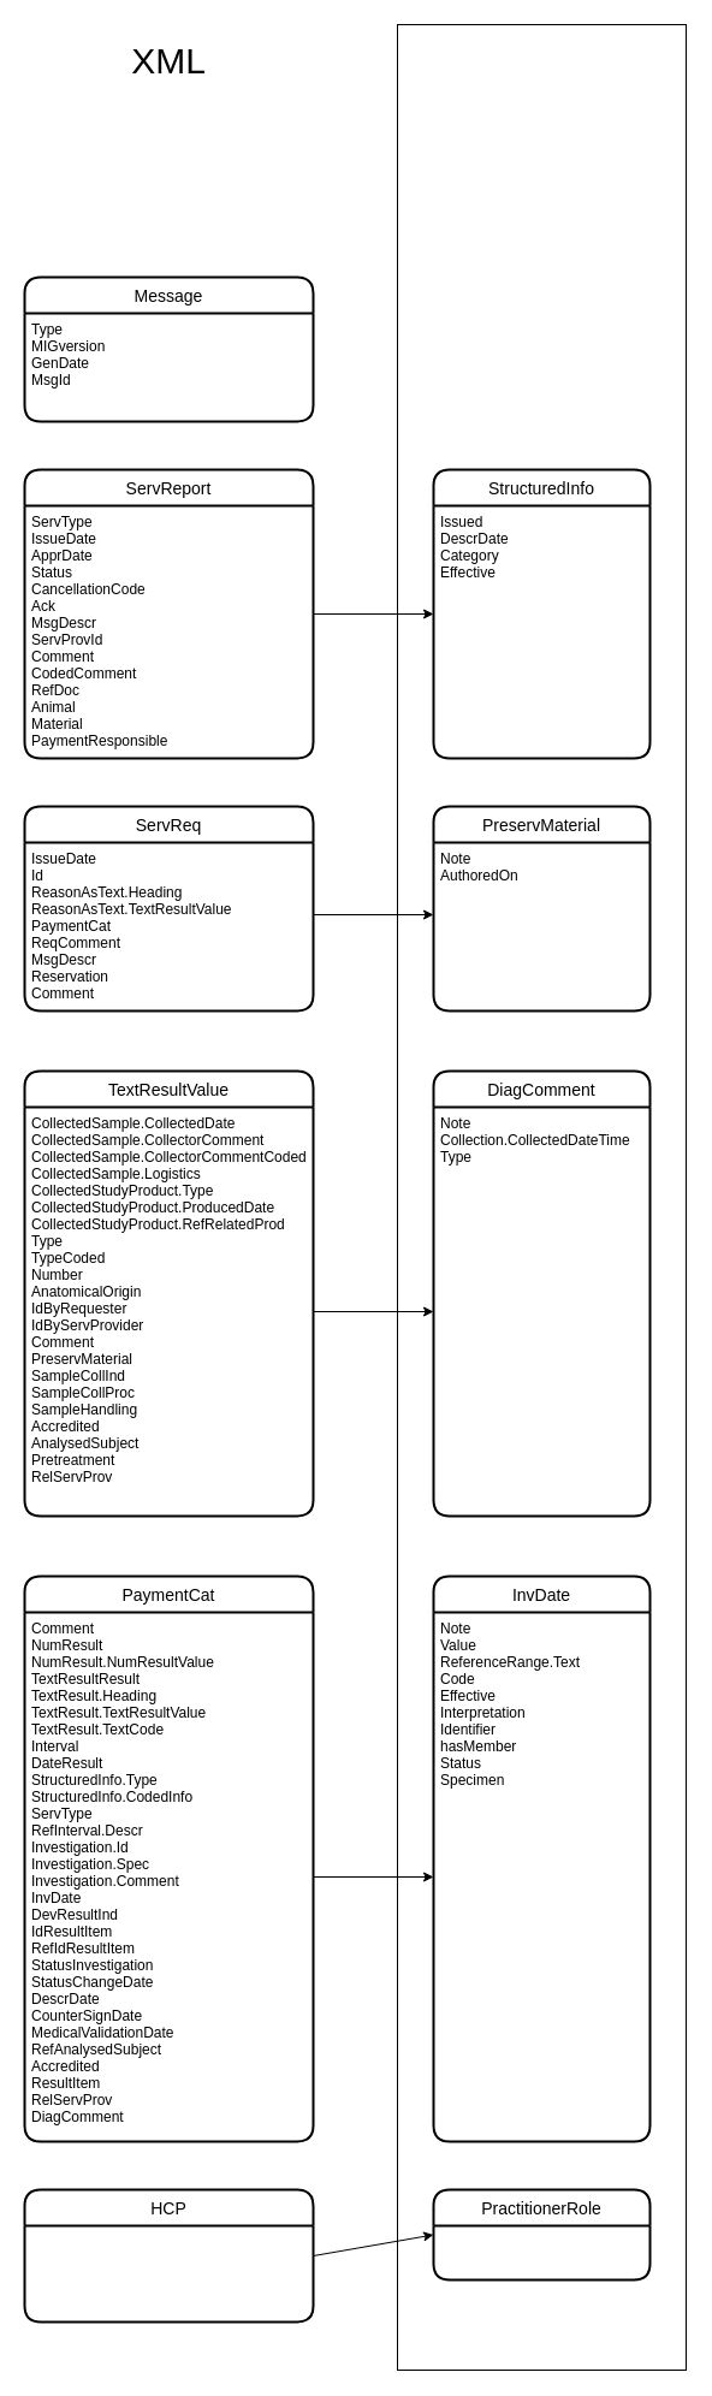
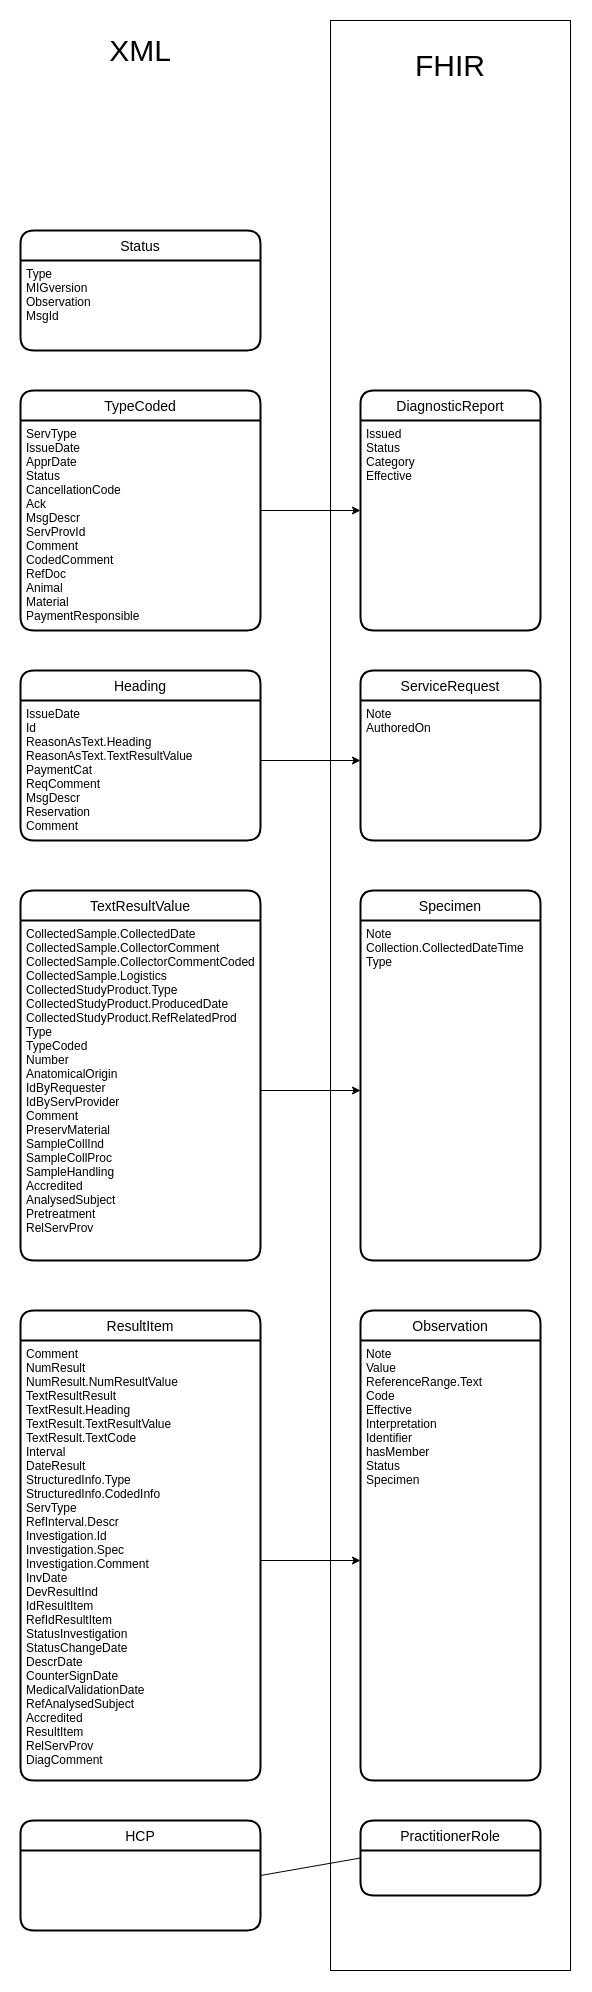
  <mxCell id="0" />
  <mxCell id="1" parent="0" />
  <mxCell id="2" value="" style="rounded=0;whiteSpace=wrap;html=1;fontSize=30;strokeWidth=1;" parent="1" vertex="1"><mxGeometry x="330" y="20" width="240" height="1950" as="geometry" /></mxCell>
- <mxCell id="3" value="Message" style="swimlane;childLayout=stackLayout;horizontal=1;startSize=30;horizontalStack=0;rounded=1;fontSize=14;fontStyle=0;strokeWidth=2;resizeParent=0;resizeLast=1;shadow=0;dashed=0;align=center;" parent="1" vertex="1"><mxGeometry x="20" y="230" width="240" height="120" as="geometry" /></mxCell>
- <mxCell id="4" value="Type&#10;MIGversion&#10;GenDate&#10;MsgId    " style="align=left;strokeColor=none;fillColor=none;spacingLeft=4;fontSize=12;verticalAlign=top;resizable=0;rotatable=0;part=1;" parent="3" vertex="1"><mxGeometry y="30" width="240" height="90" as="geometry" /></mxCell>
- <mxCell id="5" value="ServReport" style="swimlane;childLayout=stackLayout;horizontal=1;startSize=30;horizontalStack=0;rounded=1;fontSize=14;fontStyle=0;strokeWidth=2;resizeParent=0;resizeLast=1;shadow=0;dashed=0;align=center;" parent="1" vertex="1"><mxGeometry x="20" y="390" width="240" height="240" as="geometry" /></mxCell>
+ <mxCell id="3" value="Status" style="swimlane;childLayout=stackLayout;horizontal=1;startSize=30;horizontalStack=0;rounded=1;fontSize=14;fontStyle=0;strokeWidth=2;resizeParent=0;resizeLast=1;shadow=0;dashed=0;align=center;" parent="1" vertex="1"><mxGeometry x="20" y="230" width="240" height="120" as="geometry" /></mxCell>
+ <mxCell id="4" value="Type&#10;MIGversion&#10;Observation&#10;MsgId    " style="align=left;strokeColor=none;fillColor=none;spacingLeft=4;fontSize=12;verticalAlign=top;resizable=0;rotatable=0;part=1;" parent="3" vertex="1"><mxGeometry y="30" width="240" height="90" as="geometry" /></mxCell>
+ <mxCell id="5" value="TypeCoded" style="swimlane;childLayout=stackLayout;horizontal=1;startSize=30;horizontalStack=0;rounded=1;fontSize=14;fontStyle=0;strokeWidth=2;resizeParent=0;resizeLast=1;shadow=0;dashed=0;align=center;" parent="1" vertex="1"><mxGeometry x="20" y="390" width="240" height="240" as="geometry" /></mxCell>
  <mxCell id="6" value="ServType&#10;IssueDate&#10;ApprDate&#10;Status&#10;CancellationCode&#10;Ack&#10;MsgDescr&#10;ServProvId&#10;Comment&#10;CodedComment&#10;RefDoc&#10;Animal&#10;Material&#10;PaymentResponsible" style="align=left;strokeColor=none;fillColor=none;spacingLeft=4;fontSize=12;verticalAlign=top;resizable=0;rotatable=0;part=1;" parent="5" vertex="1"><mxGeometry y="30" width="240" height="210" as="geometry" /></mxCell>
- <mxCell id="7" value="StructuredInfo" style="swimlane;childLayout=stackLayout;horizontal=1;startSize=30;horizontalStack=0;rounded=1;fontSize=14;fontStyle=0;strokeWidth=2;resizeParent=0;resizeLast=1;shadow=0;dashed=0;align=center;" parent="1" vertex="1"><mxGeometry x="360" y="390" width="180" height="240" as="geometry" /></mxCell>
- <mxCell id="8" value="Issued&#10;DescrDate&#10;Category&#10;Effective&#10;" style="align=left;strokeColor=none;fillColor=none;spacingLeft=4;fontSize=12;verticalAlign=top;resizable=0;rotatable=0;part=1;" parent="7" vertex="1"><mxGeometry y="30" width="180" height="210" as="geometry" /></mxCell>
- <mxCell id="9" value="ServReq" style="swimlane;childLayout=stackLayout;horizontal=1;startSize=30;horizontalStack=0;rounded=1;fontSize=14;fontStyle=0;strokeWidth=2;resizeParent=0;resizeLast=1;shadow=0;dashed=0;align=center;" parent="1" vertex="1"><mxGeometry x="20" y="670" width="240" height="170" as="geometry" /></mxCell>
+ <mxCell id="7" value="DiagnosticReport" style="swimlane;childLayout=stackLayout;horizontal=1;startSize=30;horizontalStack=0;rounded=1;fontSize=14;fontStyle=0;strokeWidth=2;resizeParent=0;resizeLast=1;shadow=0;dashed=0;align=center;" parent="1" vertex="1"><mxGeometry x="360" y="390" width="180" height="240" as="geometry" /></mxCell>
+ <mxCell id="8" value="Issued&#10;Status&#10;Category&#10;Effective&#10;" style="align=left;strokeColor=none;fillColor=none;spacingLeft=4;fontSize=12;verticalAlign=top;resizable=0;rotatable=0;part=1;" parent="7" vertex="1"><mxGeometry y="30" width="180" height="210" as="geometry" /></mxCell>
+ <mxCell id="9" value="Heading" style="swimlane;childLayout=stackLayout;horizontal=1;startSize=30;horizontalStack=0;rounded=1;fontSize=14;fontStyle=0;strokeWidth=2;resizeParent=0;resizeLast=1;shadow=0;dashed=0;align=center;" parent="1" vertex="1"><mxGeometry x="20" y="670" width="240" height="170" as="geometry" /></mxCell>
  <mxCell id="10" value="IssueDate &#10;Id&#10;ReasonAsText.Heading &#10;ReasonAsText.TextResultValue &#10;PaymentCat &#10;ReqComment &#10;MsgDescr &#10;Reservation&#10;Comment " style="align=left;strokeColor=none;fillColor=none;spacingLeft=4;fontSize=12;verticalAlign=top;resizable=0;rotatable=0;part=1;" parent="9" vertex="1"><mxGeometry y="30" width="240" height="140" as="geometry" /></mxCell>
- <mxCell id="11" value="PreservMaterial" style="swimlane;childLayout=stackLayout;horizontal=1;startSize=30;horizontalStack=0;rounded=1;fontSize=14;fontStyle=0;strokeWidth=2;resizeParent=0;resizeLast=1;shadow=0;dashed=0;align=center;" parent="1" vertex="1"><mxGeometry x="360" y="670" width="180" height="170" as="geometry" /></mxCell>
+ <mxCell id="11" value="ServiceRequest" style="swimlane;childLayout=stackLayout;horizontal=1;startSize=30;horizontalStack=0;rounded=1;fontSize=14;fontStyle=0;strokeWidth=2;resizeParent=0;resizeLast=1;shadow=0;dashed=0;align=center;" parent="1" vertex="1"><mxGeometry x="360" y="670" width="180" height="170" as="geometry" /></mxCell>
  <mxCell id="12" value="Note&#10;AuthoredOn&#10;" style="align=left;strokeColor=none;fillColor=none;spacingLeft=4;fontSize=12;verticalAlign=top;resizable=0;rotatable=0;part=1;" parent="11" vertex="1"><mxGeometry y="30" width="180" height="140" as="geometry" /></mxCell>
  <mxCell id="13" value="TextResultValue" style="swimlane;childLayout=stackLayout;horizontal=1;startSize=30;horizontalStack=0;rounded=1;fontSize=14;fontStyle=0;strokeWidth=2;resizeParent=0;resizeLast=1;shadow=0;dashed=0;align=center;" parent="1" vertex="1"><mxGeometry x="20" y="890" width="240" height="370" as="geometry" /></mxCell>
  <mxCell id="14" value="CollectedSample.CollectedDate&#10;CollectedSample.CollectorComment&#10;CollectedSample.CollectorCommentCoded&#10;CollectedSample.Logistics&#10;CollectedStudyProduct.Type&#10;CollectedStudyProduct.ProducedDate&#10;CollectedStudyProduct.RefRelatedProd&#10;Type&#10;TypeCoded&#10;Number&#10;AnatomicalOrigin&#10;IdByRequester&#10;IdByServProvider&#10;Comment&#10;PreservMaterial&#10;SampleCollInd&#10;SampleCollProc&#10;SampleHandling&#10;Accredited&#10;AnalysedSubject&#10;Pretreatment&#10;RelServProv" style="align=left;strokeColor=none;fillColor=none;spacingLeft=4;fontSize=12;verticalAlign=top;resizable=0;rotatable=0;part=1;" parent="13" vertex="1"><mxGeometry y="30" width="240" height="340" as="geometry" /></mxCell>
- <mxCell id="15" value="DiagComment" style="swimlane;childLayout=stackLayout;horizontal=1;startSize=30;horizontalStack=0;rounded=1;fontSize=14;fontStyle=0;strokeWidth=2;resizeParent=0;resizeLast=1;shadow=0;dashed=0;align=center;" parent="1" vertex="1"><mxGeometry x="360" y="890" width="180" height="370" as="geometry" /></mxCell>
+ <mxCell id="15" value="Specimen" style="swimlane;childLayout=stackLayout;horizontal=1;startSize=30;horizontalStack=0;rounded=1;fontSize=14;fontStyle=0;strokeWidth=2;resizeParent=0;resizeLast=1;shadow=0;dashed=0;align=center;" parent="1" vertex="1"><mxGeometry x="360" y="890" width="180" height="370" as="geometry" /></mxCell>
  <mxCell id="16" value="Note&#10;Collection.CollectedDateTime&#10;Type&#10;" style="align=left;strokeColor=none;fillColor=none;spacingLeft=4;fontSize=12;verticalAlign=top;resizable=0;rotatable=0;part=1;" parent="15" vertex="1"><mxGeometry y="30" width="180" height="340" as="geometry" /></mxCell>
- <mxCell id="17" value="PaymentCat" style="swimlane;childLayout=stackLayout;horizontal=1;startSize=30;horizontalStack=0;rounded=1;fontSize=14;fontStyle=0;strokeWidth=2;resizeParent=0;resizeLast=1;shadow=0;dashed=0;align=center;" parent="1" vertex="1"><mxGeometry x="20" y="1310" width="240" height="470" as="geometry" /></mxCell>
+ <mxCell id="17" value="ResultItem" style="swimlane;childLayout=stackLayout;horizontal=1;startSize=30;horizontalStack=0;rounded=1;fontSize=14;fontStyle=0;strokeWidth=2;resizeParent=0;resizeLast=1;shadow=0;dashed=0;align=center;" parent="1" vertex="1"><mxGeometry x="20" y="1310" width="240" height="470" as="geometry" /></mxCell>
  <mxCell id="18" value="Comment&#10;NumResult&#10;NumResult.NumResultValue&#10;TextResultResult&#10;TextResult.Heading&#10;TextResult.TextResultValue&#10;TextResult.TextCode&#10;Interval&#10;DateResult&#10;StructuredInfo.Type&#10;StructuredInfo.CodedInfo&#10;ServType&#10;RefInterval.Descr&#10;Investigation.Id&#10;Investigation.Spec&#10;Investigation.Comment&#10;InvDate&#10;DevResultInd&#10;IdResultItem&#10;RefIdResultItem&#10;StatusInvestigation&#10;StatusChangeDate&#10;DescrDate&#10;CounterSignDate&#10;MedicalValidationDate&#10;RefAnalysedSubject&#10;Accredited&#10;ResultItem&#10;RelServProv&#10;DiagComment" style="align=left;strokeColor=none;fillColor=none;spacingLeft=4;fontSize=12;verticalAlign=top;resizable=0;rotatable=0;part=1;" parent="17" vertex="1"><mxGeometry y="30" width="240" height="440" as="geometry" /></mxCell>
- <mxCell id="19" value="InvDate" style="swimlane;childLayout=stackLayout;horizontal=1;startSize=30;horizontalStack=0;rounded=1;fontSize=14;fontStyle=0;strokeWidth=2;resizeParent=0;resizeLast=1;shadow=0;dashed=0;align=center;" parent="1" vertex="1"><mxGeometry x="360" y="1310" width="180" height="470" as="geometry" /></mxCell>
+ <mxCell id="19" value="Observation" style="swimlane;childLayout=stackLayout;horizontal=1;startSize=30;horizontalStack=0;rounded=1;fontSize=14;fontStyle=0;strokeWidth=2;resizeParent=0;resizeLast=1;shadow=0;dashed=0;align=center;" parent="1" vertex="1"><mxGeometry x="360" y="1310" width="180" height="470" as="geometry" /></mxCell>
  <mxCell id="20" value="Note&#10;Value&#10;ReferenceRange.Text&#10;Code&#10;Effective&#10;Interpretation&#10;Identifier&#10;hasMember&#10;Status&#10;Specimen&#10;" style="align=left;strokeColor=none;fillColor=none;spacingLeft=4;fontSize=12;verticalAlign=top;resizable=0;rotatable=0;part=1;" parent="19" vertex="1"><mxGeometry y="30" width="180" height="440" as="geometry" /></mxCell>
  <mxCell id="21" value="" style="endArrow=classic;html=1;rounded=0;entryX=0;entryY=0.5;entryDx=0;entryDy=0;" parent="1" target="7" edge="1"><mxGeometry width="50" height="50" relative="1" as="geometry"><mxPoint x="260" y="510" as="sourcePoint" /><mxPoint x="220" y="460" as="targetPoint" /></mxGeometry></mxCell>
  <mxCell id="22" value="" style="endArrow=classic;html=1;rounded=0;" parent="1" edge="1"><mxGeometry width="50" height="50" relative="1" as="geometry"><mxPoint x="260" y="760" as="sourcePoint" /><mxPoint x="360" y="760" as="targetPoint" /></mxGeometry></mxCell>
  <mxCell id="23" value="" style="endArrow=classic;html=1;rounded=0;entryX=0;entryY=0.5;entryDx=0;entryDy=0;" parent="1" edge="1" target="16"><mxGeometry width="50" height="50" relative="1" as="geometry"><mxPoint x="260" y="1090" as="sourcePoint" /><mxPoint x="360" y="1070" as="targetPoint" /></mxGeometry></mxCell>
  <mxCell id="24" value="" style="endArrow=classic;html=1;rounded=0;entryX=0;entryY=0.5;entryDx=0;entryDy=0;exitX=1;exitY=0.5;exitDx=0;exitDy=0;" parent="1" edge="1" target="20" source="18"><mxGeometry width="50" height="50" relative="1" as="geometry"><mxPoint x="260" y="1710" as="sourcePoint" /><mxPoint x="360" y="1710" as="targetPoint" /></mxGeometry></mxCell>
  <mxCell id="25" value="XML" style="text;html=1;strokeColor=none;fillColor=none;align=center;verticalAlign=middle;whiteSpace=wrap;rounded=0;strokeWidth=1;fontSize=30;" parent="1" vertex="1"><mxGeometry x="110" y="35" width="60" height="30" as="geometry" /></mxCell>
+ <mxCell id="26" value="FHIR" style="text;html=1;strokeColor=none;fillColor=none;align=center;verticalAlign=middle;whiteSpace=wrap;rounded=0;fontSize=30;" parent="1" vertex="1"><mxGeometry x="420" y="50" width="60" height="30" as="geometry" /></mxCell>
  <mxCell id="27" value="HCP" style="swimlane;childLayout=stackLayout;horizontal=1;startSize=30;horizontalStack=0;rounded=1;fontSize=14;fontStyle=0;strokeWidth=2;resizeParent=0;resizeLast=1;shadow=0;dashed=0;align=center;" vertex="1" parent="1"><mxGeometry x="20" y="1820" width="240" height="110" as="geometry" /></mxCell>
  <mxCell id="28" value="PractitionerRole" style="swimlane;childLayout=stackLayout;horizontal=1;startSize=30;horizontalStack=0;rounded=1;fontSize=14;fontStyle=0;strokeWidth=2;resizeParent=0;resizeLast=1;shadow=0;dashed=0;align=center;" vertex="1" parent="1"><mxGeometry x="360" y="1820" width="180" height="75" as="geometry" /></mxCell>
- <mxCell id="29" value="" style="endArrow=classic;html=1;rounded=0;entryX=0;entryY=0.5;entryDx=0;entryDy=0;exitX=1;exitY=0.5;exitDx=0;exitDy=0;" edge="1" parent="1" source="27" target="28"><mxGeometry width="50" height="50" relative="1" as="geometry"><mxPoint x="270" y="1570" as="sourcePoint" /><mxPoint x="370" y="1570" as="targetPoint" /></mxGeometry></mxCell>
+ <mxCell id="29" value="" style="endArrow=none;html=1;rounded=0;entryX=0;entryY=0.5;entryDx=0;entryDy=0;exitX=1;exitY=0.5;exitDx=0;exitDy=0;" edge="1" parent="1" source="27" target="28"><mxGeometry width="50" height="50" relative="1" as="geometry"><mxPoint x="270" y="1570" as="sourcePoint" /><mxPoint x="370" y="1570" as="targetPoint" /></mxGeometry></mxCell>
